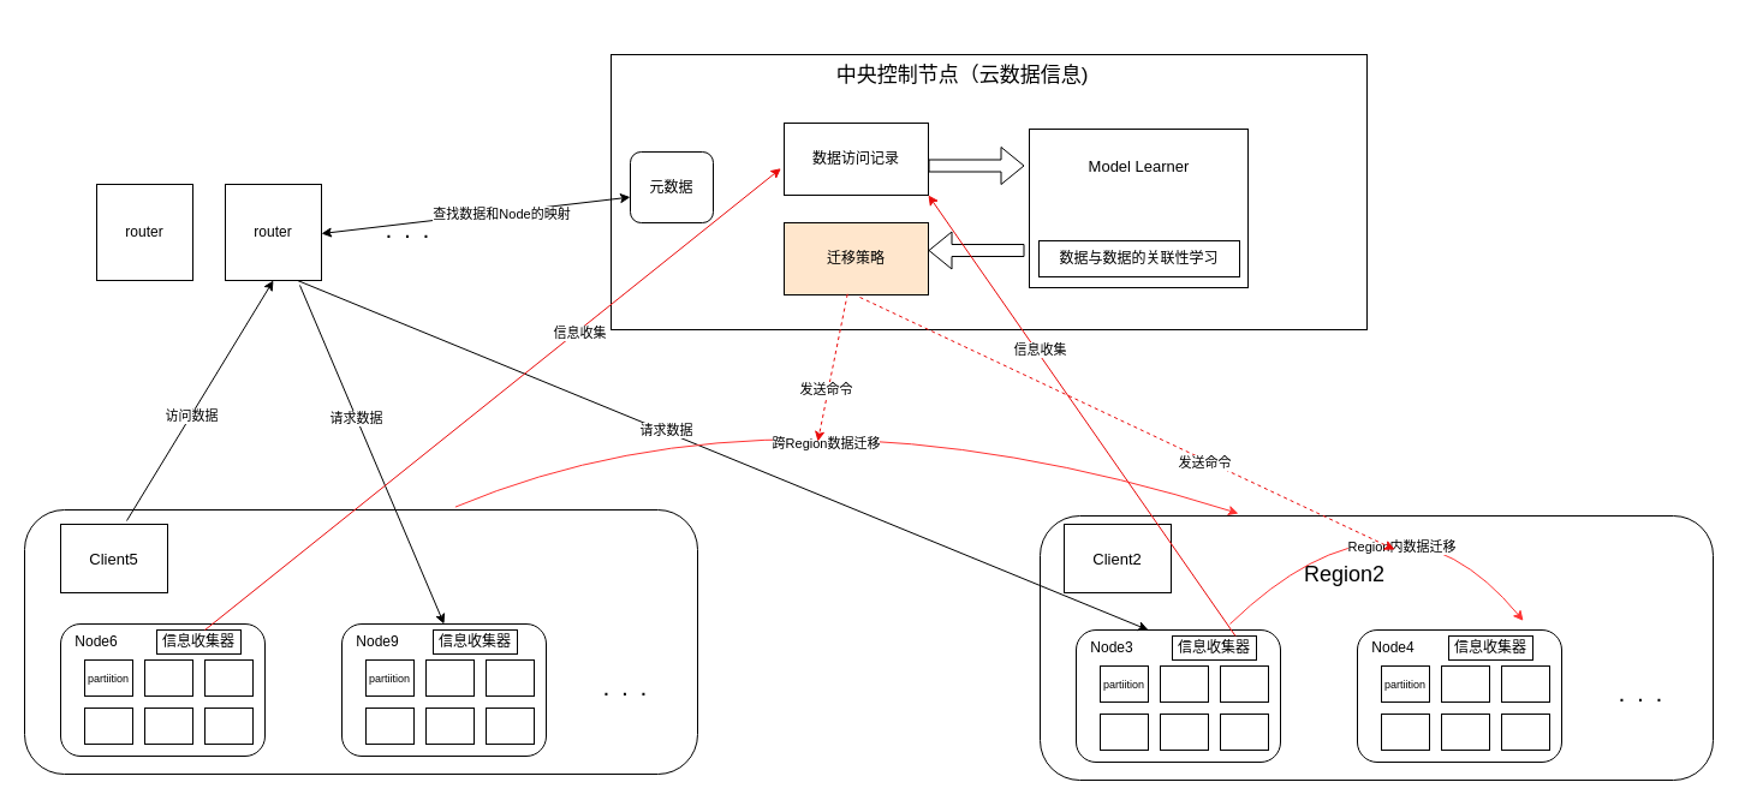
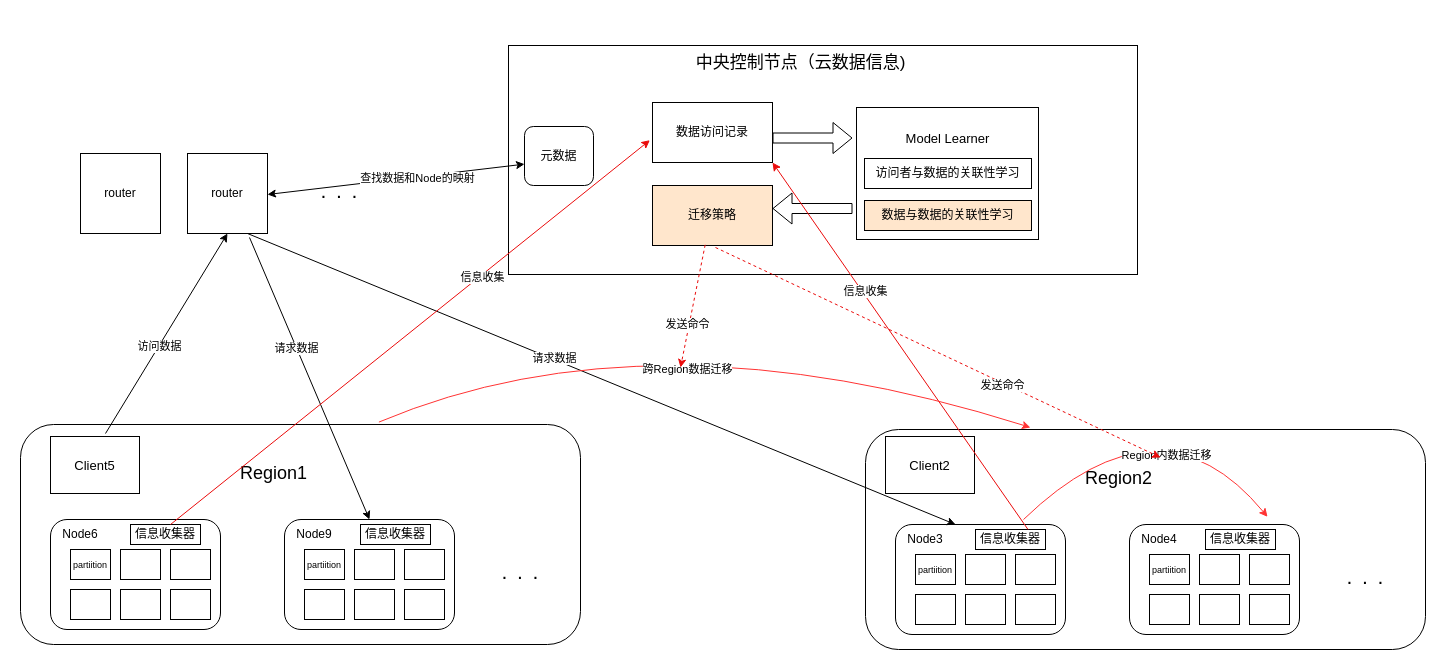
  <mxCell id="0" />
  <mxCell id="1" parent="0" />
  <mxCell id="2" value="" style="rounded=1;whiteSpace=wrap;html=1;fillColor=none;align=center;strokeWidth=1;" parent="1" vertex="1"><mxGeometry x="20" y="424" width="560" height="220" as="geometry" /></mxCell>
+ <mxCell id="3" value="&lt;font style=&quot;font-size: 18px;&quot;&gt;Region1&lt;/font&gt;" style="text;html=1;strokeColor=none;fillColor=none;align=center;verticalAlign=middle;whiteSpace=wrap;rounded=0;strokeWidth=1;" parent="1" vertex="1"><mxGeometry x="233" y="455" width="81" height="36" as="geometry" /></mxCell>
  <mxCell id="4" value="" style="rounded=1;whiteSpace=wrap;html=1;fillColor=none;strokeWidth=1;" parent="1" vertex="1"><mxGeometry x="50" y="519" width="170" height="110" as="geometry" /></mxCell>
  <mxCell id="5" value="Node6" style="text;html=1;strokeColor=none;fillColor=none;align=center;verticalAlign=middle;whiteSpace=wrap;rounded=0;strokeWidth=1;" parent="1" vertex="1"><mxGeometry x="50" y="519" width="60" height="30" as="geometry" /></mxCell>
  <mxCell id="6" value="" style="rounded=0;whiteSpace=wrap;html=1;strokeWidth=1;" parent="1" vertex="1"><mxGeometry x="70" y="549" width="40" height="30" as="geometry" /></mxCell>
  <mxCell id="7" value="" style="rounded=0;whiteSpace=wrap;html=1;strokeWidth=1;" parent="1" vertex="1"><mxGeometry x="120" y="549" width="40" height="30" as="geometry" /></mxCell>
  <mxCell id="8" value="" style="rounded=0;whiteSpace=wrap;html=1;strokeWidth=1;" parent="1" vertex="1"><mxGeometry x="70" y="589" width="40" height="30" as="geometry" /></mxCell>
  <mxCell id="9" value="" style="rounded=0;whiteSpace=wrap;html=1;strokeWidth=1;" parent="1" vertex="1"><mxGeometry x="120" y="589" width="40" height="30" as="geometry" /></mxCell>
  <mxCell id="10" value="" style="rounded=0;whiteSpace=wrap;html=1;strokeWidth=1;" parent="1" vertex="1"><mxGeometry x="170" y="549" width="40" height="30" as="geometry" /></mxCell>
  <mxCell id="11" value="" style="rounded=0;whiteSpace=wrap;html=1;strokeWidth=1;" parent="1" vertex="1"><mxGeometry x="170" y="589" width="40" height="30" as="geometry" /></mxCell>
  <mxCell id="12" value="&lt;font style=&quot;font-size: 9px;&quot;&gt;partiition&lt;/font&gt;" style="text;html=1;strokeColor=none;fillColor=none;align=center;verticalAlign=middle;whiteSpace=wrap;rounded=0;strokeWidth=1;" parent="1" vertex="1"><mxGeometry x="75" y="559" width="30" height="10" as="geometry" /></mxCell>
  <mxCell id="13" value="" style="rounded=1;whiteSpace=wrap;html=1;fillColor=none;strokeWidth=1;" parent="1" vertex="1"><mxGeometry x="284" y="519" width="170" height="110" as="geometry" /></mxCell>
  <mxCell id="14" value="Node9" style="text;html=1;strokeColor=none;fillColor=none;align=center;verticalAlign=middle;whiteSpace=wrap;rounded=0;strokeWidth=1;" parent="1" vertex="1"><mxGeometry x="284" y="519" width="60" height="30" as="geometry" /></mxCell>
  <mxCell id="15" value="" style="rounded=0;whiteSpace=wrap;html=1;strokeWidth=1;" parent="1" vertex="1"><mxGeometry x="304" y="549" width="40" height="30" as="geometry" /></mxCell>
  <mxCell id="16" value="" style="rounded=0;whiteSpace=wrap;html=1;strokeWidth=1;" parent="1" vertex="1"><mxGeometry x="354" y="549" width="40" height="30" as="geometry" /></mxCell>
  <mxCell id="17" value="" style="rounded=0;whiteSpace=wrap;html=1;strokeWidth=1;" parent="1" vertex="1"><mxGeometry x="304" y="589" width="40" height="30" as="geometry" /></mxCell>
  <mxCell id="18" value="" style="rounded=0;whiteSpace=wrap;html=1;strokeWidth=1;" parent="1" vertex="1"><mxGeometry x="354" y="589" width="40" height="30" as="geometry" /></mxCell>
  <mxCell id="19" value="" style="rounded=0;whiteSpace=wrap;html=1;strokeWidth=1;" parent="1" vertex="1"><mxGeometry x="404" y="549" width="40" height="30" as="geometry" /></mxCell>
  <mxCell id="20" value="" style="rounded=0;whiteSpace=wrap;html=1;strokeWidth=1;" parent="1" vertex="1"><mxGeometry x="404" y="589" width="40" height="30" as="geometry" /></mxCell>
  <mxCell id="21" value="&lt;font style=&quot;font-size: 9px;&quot;&gt;partiition&lt;/font&gt;" style="text;html=1;strokeColor=none;fillColor=none;align=center;verticalAlign=middle;whiteSpace=wrap;rounded=0;strokeWidth=1;" parent="1" vertex="1"><mxGeometry x="309" y="559" width="30" height="10" as="geometry" /></mxCell>
  <mxCell id="22" value="&lt;b&gt;&lt;font style=&quot;font-size: 14px;&quot;&gt;.&amp;nbsp; &amp;nbsp;.&amp;nbsp; &amp;nbsp;.&lt;/font&gt;&lt;/b&gt;" style="text;html=1;strokeColor=none;fillColor=none;align=center;verticalAlign=middle;whiteSpace=wrap;rounded=0;" parent="1" vertex="1"><mxGeometry x="490" y="559" width="60" height="30" as="geometry" /></mxCell>
  <mxCell id="23" value="信息收集器" style="rounded=0;whiteSpace=wrap;html=1;" parent="1" vertex="1"><mxGeometry x="130" y="524" width="70" height="20" as="geometry" /></mxCell>
  <mxCell id="24" value="信息收集器" style="rounded=0;whiteSpace=wrap;html=1;" parent="1" vertex="1"><mxGeometry x="360" y="524" width="70" height="20" as="geometry" /></mxCell>
  <mxCell id="25" value="&lt;font style=&quot;font-size: 13px;&quot;&gt;Client5&lt;/font&gt;" style="rounded=0;whiteSpace=wrap;html=1;fillColor=none;" vertex="1" parent="1"><mxGeometry x="50" y="436" width="89" height="57" as="geometry" /></mxCell>
  <mxCell id="26" value="" style="rounded=1;whiteSpace=wrap;html=1;fillColor=none;align=center;strokeWidth=1;" vertex="1" parent="1"><mxGeometry x="865" y="429" width="560" height="220" as="geometry" /></mxCell>
  <mxCell id="27" value="&lt;font style=&quot;font-size: 18px;&quot;&gt;Region2&lt;/font&gt;" style="text;html=1;strokeColor=none;fillColor=none;align=center;verticalAlign=middle;whiteSpace=wrap;rounded=0;strokeWidth=1;" vertex="1" parent="1"><mxGeometry x="1078" y="460" width="81" height="36" as="geometry" /></mxCell>
  <mxCell id="28" value="" style="rounded=1;whiteSpace=wrap;html=1;fillColor=none;strokeWidth=1;" vertex="1" parent="1"><mxGeometry x="895" y="524" width="170" height="110" as="geometry" /></mxCell>
  <mxCell id="29" value="Node3" style="text;html=1;strokeColor=none;fillColor=none;align=center;verticalAlign=middle;whiteSpace=wrap;rounded=0;strokeWidth=1;" vertex="1" parent="1"><mxGeometry x="895" y="524" width="60" height="30" as="geometry" /></mxCell>
  <mxCell id="30" value="" style="rounded=0;whiteSpace=wrap;html=1;strokeWidth=1;" vertex="1" parent="1"><mxGeometry x="915" y="554" width="40" height="30" as="geometry" /></mxCell>
  <mxCell id="31" value="" style="rounded=0;whiteSpace=wrap;html=1;strokeWidth=1;" vertex="1" parent="1"><mxGeometry x="965" y="554" width="40" height="30" as="geometry" /></mxCell>
  <mxCell id="32" value="" style="rounded=0;whiteSpace=wrap;html=1;strokeWidth=1;" vertex="1" parent="1"><mxGeometry x="915" y="594" width="40" height="30" as="geometry" /></mxCell>
  <mxCell id="33" value="" style="rounded=0;whiteSpace=wrap;html=1;strokeWidth=1;" vertex="1" parent="1"><mxGeometry x="965" y="594" width="40" height="30" as="geometry" /></mxCell>
  <mxCell id="34" value="" style="rounded=0;whiteSpace=wrap;html=1;strokeWidth=1;" vertex="1" parent="1"><mxGeometry x="1015" y="554" width="40" height="30" as="geometry" /></mxCell>
  <mxCell id="35" value="" style="rounded=0;whiteSpace=wrap;html=1;strokeWidth=1;" vertex="1" parent="1"><mxGeometry x="1015" y="594" width="40" height="30" as="geometry" /></mxCell>
  <mxCell id="36" value="&lt;font style=&quot;font-size: 9px;&quot;&gt;partiition&lt;/font&gt;" style="text;html=1;strokeColor=none;fillColor=none;align=center;verticalAlign=middle;whiteSpace=wrap;rounded=0;strokeWidth=1;" vertex="1" parent="1"><mxGeometry x="920" y="564" width="30" height="10" as="geometry" /></mxCell>
  <mxCell id="37" value="" style="rounded=1;whiteSpace=wrap;html=1;fillColor=none;strokeWidth=1;" vertex="1" parent="1"><mxGeometry x="1129" y="524" width="170" height="110" as="geometry" /></mxCell>
  <mxCell id="38" value="Node4" style="text;html=1;strokeColor=none;fillColor=none;align=center;verticalAlign=middle;whiteSpace=wrap;rounded=0;strokeWidth=1;" vertex="1" parent="1"><mxGeometry x="1129" y="524" width="60" height="30" as="geometry" /></mxCell>
  <mxCell id="39" value="" style="rounded=0;whiteSpace=wrap;html=1;strokeWidth=1;" vertex="1" parent="1"><mxGeometry x="1149" y="554" width="40" height="30" as="geometry" /></mxCell>
  <mxCell id="40" value="" style="rounded=0;whiteSpace=wrap;html=1;strokeWidth=1;" vertex="1" parent="1"><mxGeometry x="1199" y="554" width="40" height="30" as="geometry" /></mxCell>
  <mxCell id="41" value="" style="rounded=0;whiteSpace=wrap;html=1;strokeWidth=1;" vertex="1" parent="1"><mxGeometry x="1149" y="594" width="40" height="30" as="geometry" /></mxCell>
  <mxCell id="42" value="" style="rounded=0;whiteSpace=wrap;html=1;strokeWidth=1;" vertex="1" parent="1"><mxGeometry x="1199" y="594" width="40" height="30" as="geometry" /></mxCell>
  <mxCell id="43" value="" style="rounded=0;whiteSpace=wrap;html=1;strokeWidth=1;" vertex="1" parent="1"><mxGeometry x="1249" y="554" width="40" height="30" as="geometry" /></mxCell>
  <mxCell id="44" value="" style="rounded=0;whiteSpace=wrap;html=1;strokeWidth=1;" vertex="1" parent="1"><mxGeometry x="1249" y="594" width="40" height="30" as="geometry" /></mxCell>
  <mxCell id="45" value="&lt;font style=&quot;font-size: 9px;&quot;&gt;partiition&lt;/font&gt;" style="text;html=1;strokeColor=none;fillColor=none;align=center;verticalAlign=middle;whiteSpace=wrap;rounded=0;strokeWidth=1;" vertex="1" parent="1"><mxGeometry x="1154" y="564" width="30" height="10" as="geometry" /></mxCell>
  <mxCell id="46" value="&lt;b&gt;&lt;font style=&quot;font-size: 14px;&quot;&gt;.&amp;nbsp; &amp;nbsp;.&amp;nbsp; &amp;nbsp;.&lt;/font&gt;&lt;/b&gt;" style="text;html=1;strokeColor=none;fillColor=none;align=center;verticalAlign=middle;whiteSpace=wrap;rounded=0;" vertex="1" parent="1"><mxGeometry x="1335" y="564" width="60" height="30" as="geometry" /></mxCell>
  <mxCell id="47" value="信息收集器" style="rounded=0;whiteSpace=wrap;html=1;" vertex="1" parent="1"><mxGeometry x="975" y="529" width="70" height="20" as="geometry" /></mxCell>
  <mxCell id="48" value="信息收集器" style="rounded=0;whiteSpace=wrap;html=1;" vertex="1" parent="1"><mxGeometry x="1205" y="529" width="70" height="20" as="geometry" /></mxCell>
  <mxCell id="49" value="&lt;font style=&quot;font-size: 13px;&quot;&gt;Client2&lt;/font&gt;" style="rounded=0;whiteSpace=wrap;html=1;fillColor=none;" vertex="1" parent="1"><mxGeometry x="885" y="436" width="89" height="57" as="geometry" /></mxCell>
  <mxCell id="50" value="router" style="whiteSpace=wrap;html=1;aspect=fixed;" vertex="1" parent="1"><mxGeometry x="80" y="153" width="80" height="80" as="geometry" /></mxCell>
  <mxCell id="51" value="router" style="whiteSpace=wrap;html=1;aspect=fixed;" vertex="1" parent="1"><mxGeometry x="187" y="153" width="80" height="80" as="geometry" /></mxCell>
  <mxCell id="52" value="&lt;b&gt;&lt;font style=&quot;font-size: 14px;&quot;&gt;.&amp;nbsp; &amp;nbsp;.&amp;nbsp; &amp;nbsp;.&lt;/font&gt;&lt;/b&gt;" style="text;html=1;strokeColor=none;fillColor=none;align=center;verticalAlign=middle;whiteSpace=wrap;rounded=0;" vertex="1" parent="1"><mxGeometry x="309" y="178" width="60" height="30" as="geometry" /></mxCell>
  <mxCell id="53" value="" style="endArrow=classic;html=1;rounded=0;entryX=0.5;entryY=1;entryDx=0;entryDy=0;" edge="1" parent="1" target="51"><mxGeometry width="50" height="50" relative="1" as="geometry"><mxPoint x="105" y="433" as="sourcePoint" /><mxPoint x="155" y="383" as="targetPoint" /></mxGeometry></mxCell>
  <mxCell id="54" value="访问数据" style="edgeLabel;html=1;align=center;verticalAlign=middle;resizable=0;points=[];" vertex="1" connectable="0" parent="53"><mxGeometry x="-0.121" relative="1" as="geometry"><mxPoint as="offset" /></mxGeometry></mxCell>
  <mxCell id="55" value="" style="endArrow=classic;startArrow=classic;html=1;rounded=0;entryX=0;entryY=0.638;entryDx=0;entryDy=0;entryPerimeter=0;" edge="1" parent="1" target="57"><mxGeometry width="50" height="50" relative="1" as="geometry"><mxPoint x="267" y="194" as="sourcePoint" /><mxPoint x="317" y="144" as="targetPoint" /></mxGeometry></mxCell>
  <mxCell id="56" value="查找数据和Node的映射" style="edgeLabel;html=1;align=center;verticalAlign=middle;resizable=0;points=[];" vertex="1" connectable="0" parent="55"><mxGeometry x="0.163" y="-2" relative="1" as="geometry"><mxPoint y="-1" as="offset" /></mxGeometry></mxCell>
  <mxCell id="57" value="元数据" style="rounded=1;whiteSpace=wrap;html=1;fillColor=none;" vertex="1" parent="1"><mxGeometry x="524" y="126" width="69" height="59" as="geometry" /></mxCell>
  <mxCell id="58" value="" style="endArrow=classic;html=1;rounded=0;entryX=0.5;entryY=0;entryDx=0;entryDy=0;" edge="1" parent="1" target="13"><mxGeometry width="50" height="50" relative="1" as="geometry"><mxPoint x="249" y="237" as="sourcePoint" /><mxPoint x="371" y="287" as="targetPoint" /></mxGeometry></mxCell>
  <mxCell id="59" value="请求数据" style="edgeLabel;html=1;align=center;verticalAlign=middle;resizable=0;points=[];" vertex="1" connectable="0" parent="58"><mxGeometry x="-0.219" y="-1" relative="1" as="geometry"><mxPoint as="offset" /></mxGeometry></mxCell>
  <mxCell id="60" value="" style="endArrow=classic;html=1;rounded=0;entryX=1;entryY=0;entryDx=0;entryDy=0;exitX=0.75;exitY=1;exitDx=0;exitDy=0;" edge="1" parent="1" source="51" target="29"><mxGeometry width="50" height="50" relative="1" as="geometry"><mxPoint x="259" y="247" as="sourcePoint" /><mxPoint x="379" y="529" as="targetPoint" /></mxGeometry></mxCell>
  <mxCell id="61" value="请求数据" style="edgeLabel;html=1;align=center;verticalAlign=middle;resizable=0;points=[];" vertex="1" connectable="0" parent="60"><mxGeometry x="-0.135" y="1" relative="1" as="geometry"><mxPoint as="offset" /></mxGeometry></mxCell>
  <mxCell id="62" value="" style="rounded=0;whiteSpace=wrap;html=1;fillColor=none;" vertex="1" parent="1"><mxGeometry x="508" y="45" width="629" height="229" as="geometry" /></mxCell>
  <mxCell id="63" value="&lt;font style=&quot;font-size: 17px;&quot;&gt;中央控制节点（云数据信息)&lt;/font&gt;" style="text;html=1;align=center;verticalAlign=middle;whiteSpace=wrap;rounded=0;" vertex="1" parent="1"><mxGeometry x="689" y="20" width="223" height="85" as="geometry" /></mxCell>
  <mxCell id="64" value="数据访问记录" style="rounded=0;whiteSpace=wrap;html=1;" vertex="1" parent="1"><mxGeometry x="652" y="102" width="120" height="60" as="geometry" /></mxCell>
  <mxCell id="65" value="迁移策略" style="rounded=0;whiteSpace=wrap;html=1;fillColor=#ffe6cc;" vertex="1" parent="1"><mxGeometry x="652" y="185" width="120" height="60" as="geometry" /></mxCell>
  <mxCell id="66" value="" style="rounded=0;whiteSpace=wrap;html=1;" vertex="1" parent="1"><mxGeometry x="856" y="107" width="182" height="132" as="geometry" /></mxCell>
  <mxCell id="67" value="&lt;font style=&quot;font-size: 13px;&quot;&gt;Model Learner&lt;/font&gt;" style="text;html=1;align=center;verticalAlign=middle;whiteSpace=wrap;rounded=0;" vertex="1" parent="1"><mxGeometry x="899.5" y="123" width="95" height="30" as="geometry" /></mxCell>
- <mxCell id="69" value="数据与数据的关联性学习" style="rounded=0;whiteSpace=wrap;html=1;" vertex="1" parent="1"><mxGeometry x="864" y="200" width="167" height="30" as="geometry" /></mxCell>
+ <mxCell id="68" value="访问者与数据的关联性学习" style="rounded=0;whiteSpace=wrap;html=1;" vertex="1" parent="1"><mxGeometry x="864" y="158" width="167" height="30" as="geometry" /></mxCell>
+ <mxCell id="69" value="数据与数据的关联性学习" style="rounded=0;whiteSpace=wrap;html=1;fillColor=#ffe6cc;" vertex="1" parent="1"><mxGeometry x="864" y="200" width="167" height="30" as="geometry" /></mxCell>
  <mxCell id="70" value="" style="shape=flexArrow;endArrow=classic;html=1;rounded=0;" edge="1" parent="1"><mxGeometry width="50" height="50" relative="1" as="geometry"><mxPoint x="772" y="137.5" as="sourcePoint" /><mxPoint x="852" y="137.5" as="targetPoint" /></mxGeometry></mxCell>
  <mxCell id="71" value="" style="shape=flexArrow;endArrow=classic;html=1;rounded=0;" edge="1" parent="1"><mxGeometry width="50" height="50" relative="1" as="geometry"><mxPoint x="852" y="208" as="sourcePoint" /><mxPoint x="772" y="208" as="targetPoint" /></mxGeometry></mxCell>
  <mxCell id="72" value="" style="endArrow=classic;html=1;rounded=0;strokeColor=#ea0b0b;entryX=-0.022;entryY=0.628;entryDx=0;entryDy=0;entryPerimeter=0;" edge="1" parent="1" target="64"><mxGeometry width="50" height="50" relative="1" as="geometry"><mxPoint x="170" y="524" as="sourcePoint" /><mxPoint x="220" y="474" as="targetPoint" /></mxGeometry></mxCell>
  <mxCell id="73" value="信息收集" style="edgeLabel;html=1;align=center;verticalAlign=middle;resizable=0;points=[];" vertex="1" connectable="0" parent="72"><mxGeometry x="0.294" y="-2" relative="1" as="geometry"><mxPoint as="offset" /></mxGeometry></mxCell>
  <mxCell id="74" value="" style="endArrow=classic;html=1;rounded=0;strokeColor=#ea0b0b;entryX=1;entryY=1;entryDx=0;entryDy=0;exitX=0.75;exitY=0;exitDx=0;exitDy=0;" edge="1" parent="1" source="47" target="64"><mxGeometry width="50" height="50" relative="1" as="geometry"><mxPoint x="386" y="529" as="sourcePoint" /><mxPoint x="865" y="145" as="targetPoint" /></mxGeometry></mxCell>
  <mxCell id="75" value="信息收集" style="edgeLabel;html=1;align=center;verticalAlign=middle;resizable=0;points=[];" vertex="1" connectable="0" parent="74"><mxGeometry x="0.294" y="-2" relative="1" as="geometry"><mxPoint as="offset" /></mxGeometry></mxCell>
  <mxCell id="76" value="" style="curved=1;endArrow=classic;html=1;rounded=0;exitX=0.64;exitY=-0.011;exitDx=0;exitDy=0;exitPerimeter=0;strokeColor=#FF3333;" edge="1" parent="1" source="2"><mxGeometry width="50" height="50" relative="1" as="geometry"><mxPoint x="410" y="397" as="sourcePoint" /><mxPoint x="1030" y="427" as="targetPoint" /><Array as="points"><mxPoint x="650" y="307" /></Array></mxGeometry></mxCell>
  <mxCell id="77" value="跨Region数据迁移" style="edgeLabel;html=1;align=center;verticalAlign=middle;resizable=0;points=[];" vertex="1" connectable="0" parent="76"><mxGeometry x="0.004" y="-48" relative="1" as="geometry"><mxPoint as="offset" /></mxGeometry></mxCell>
  <mxCell id="78" value="" style="curved=1;endArrow=classic;html=1;rounded=0;exitX=0.543;exitY=0.027;exitDx=0;exitDy=0;exitPerimeter=0;strokeColor=#FF3333;entryX=0.602;entryY=0.003;entryDx=0;entryDy=0;entryPerimeter=0;" edge="1" parent="1"><mxGeometry width="50" height="50" relative="1" as="geometry"><mxPoint x="1022.99" y="519" as="sourcePoint" /><mxPoint x="1267.02" y="516.36" as="targetPoint" /><Array as="points"><mxPoint x="1160" y="387" /></Array></mxGeometry></mxCell>
  <mxCell id="79" value="Region内数据迁移" style="edgeLabel;html=1;align=center;verticalAlign=middle;resizable=0;points=[];" vertex="1" connectable="0" parent="78"><mxGeometry x="0.374" y="-39" relative="1" as="geometry"><mxPoint as="offset" /></mxGeometry></mxCell>
  <mxCell id="80" value="" style="endArrow=classic;html=1;rounded=0;strokeColor=#ea0b0b;exitX=0.439;exitY=0.989;exitDx=0;exitDy=0;exitPerimeter=0;dashed=1;" edge="1" parent="1" source="65"><mxGeometry width="50" height="50" relative="1" as="geometry"><mxPoint x="1636" y="334" as="sourcePoint" /><mxPoint x="680" y="367" as="targetPoint" /></mxGeometry></mxCell>
  <mxCell id="81" value="发送命令" style="edgeLabel;html=1;align=center;verticalAlign=middle;resizable=0;points=[];" vertex="1" connectable="0" parent="80"><mxGeometry x="0.294" y="-2" relative="1" as="geometry"><mxPoint as="offset" /></mxGeometry></mxCell>
  <mxCell id="82" value="" style="endArrow=classic;html=1;rounded=0;strokeColor=#ea0b0b;dashed=1;" edge="1" parent="1"><mxGeometry width="50" height="50" relative="1" as="geometry"><mxPoint x="715" y="247" as="sourcePoint" /><mxPoint x="1160" y="457" as="targetPoint" /></mxGeometry></mxCell>
  <mxCell id="83" value="发送命令" style="edgeLabel;html=1;align=center;verticalAlign=middle;resizable=0;points=[];" vertex="1" connectable="0" parent="82"><mxGeometry x="0.294" y="-2" relative="1" as="geometry"><mxPoint as="offset" /></mxGeometry></mxCell>
